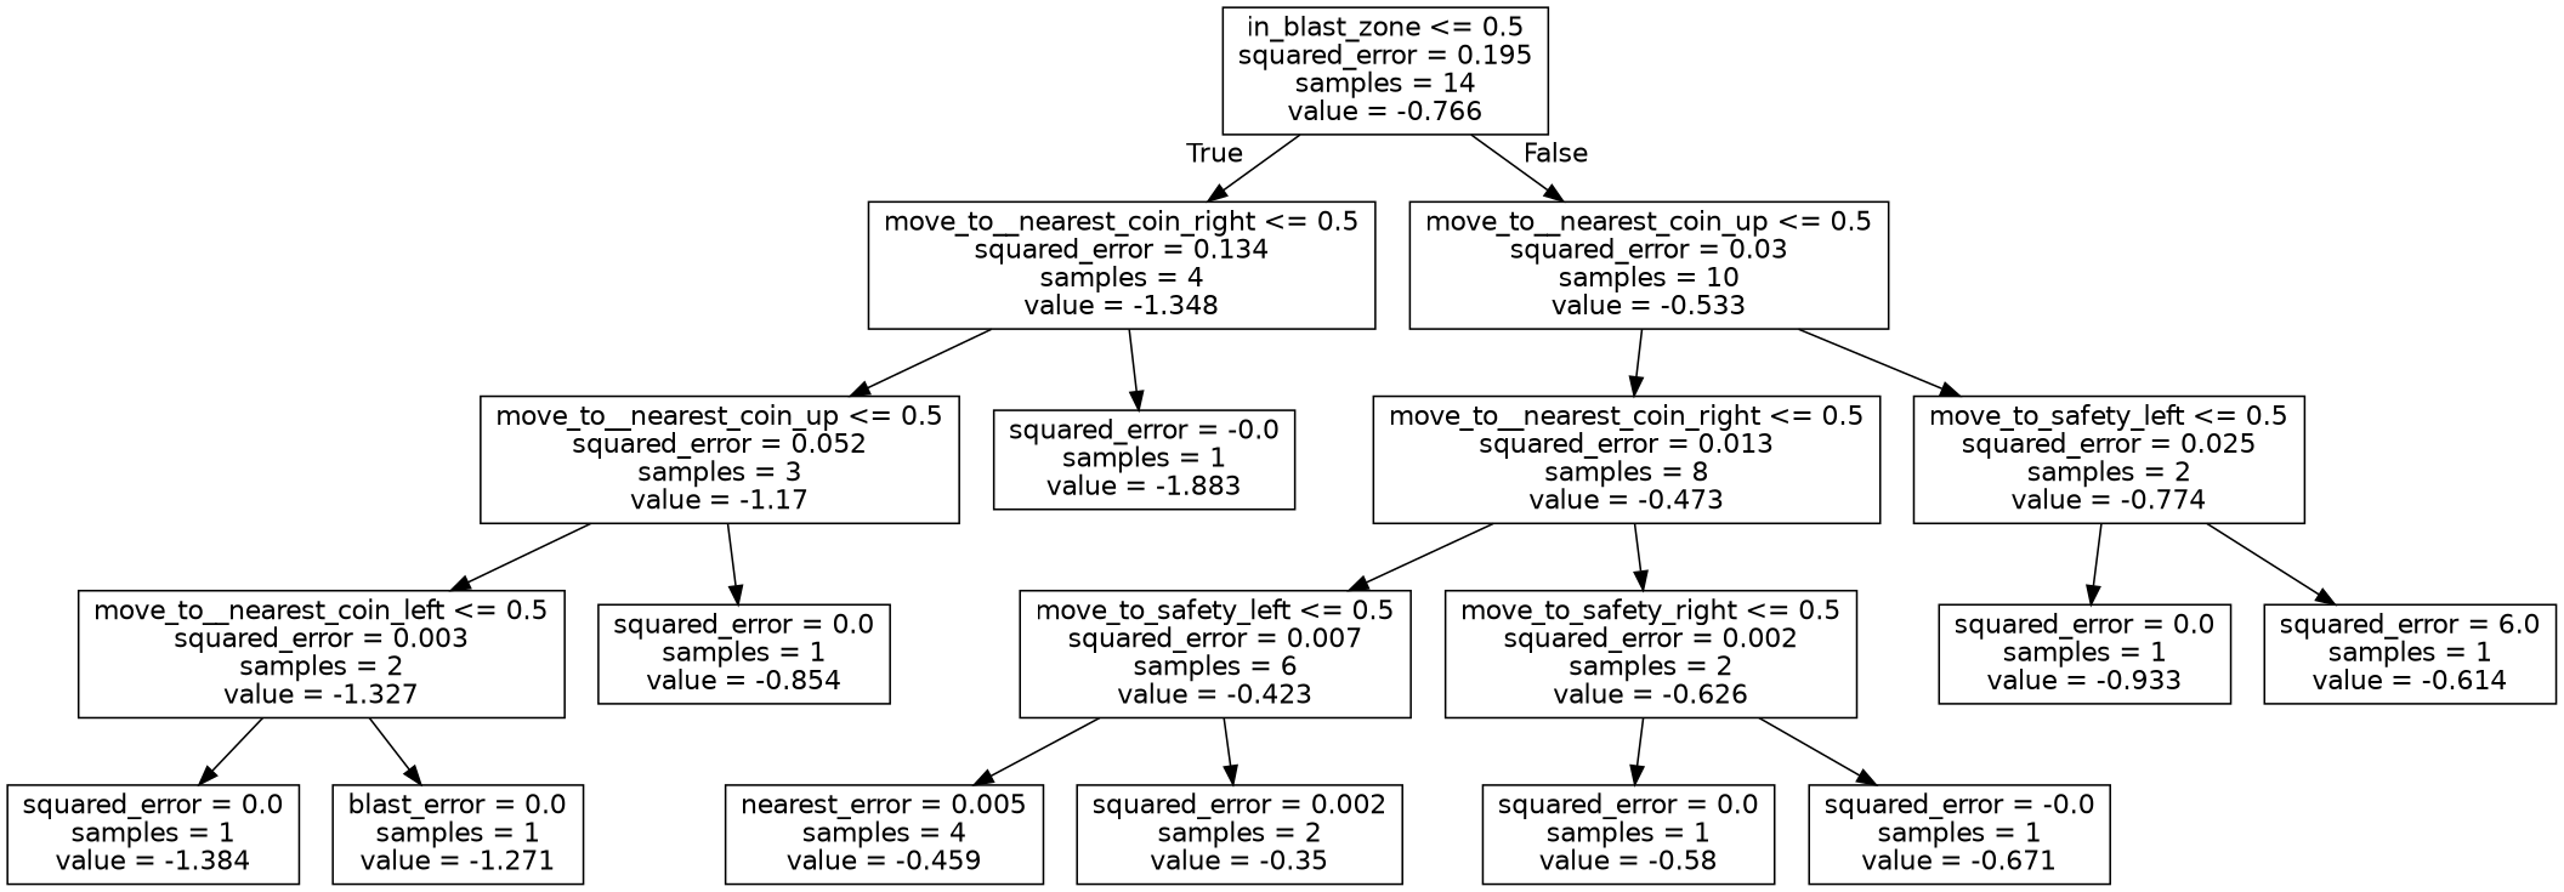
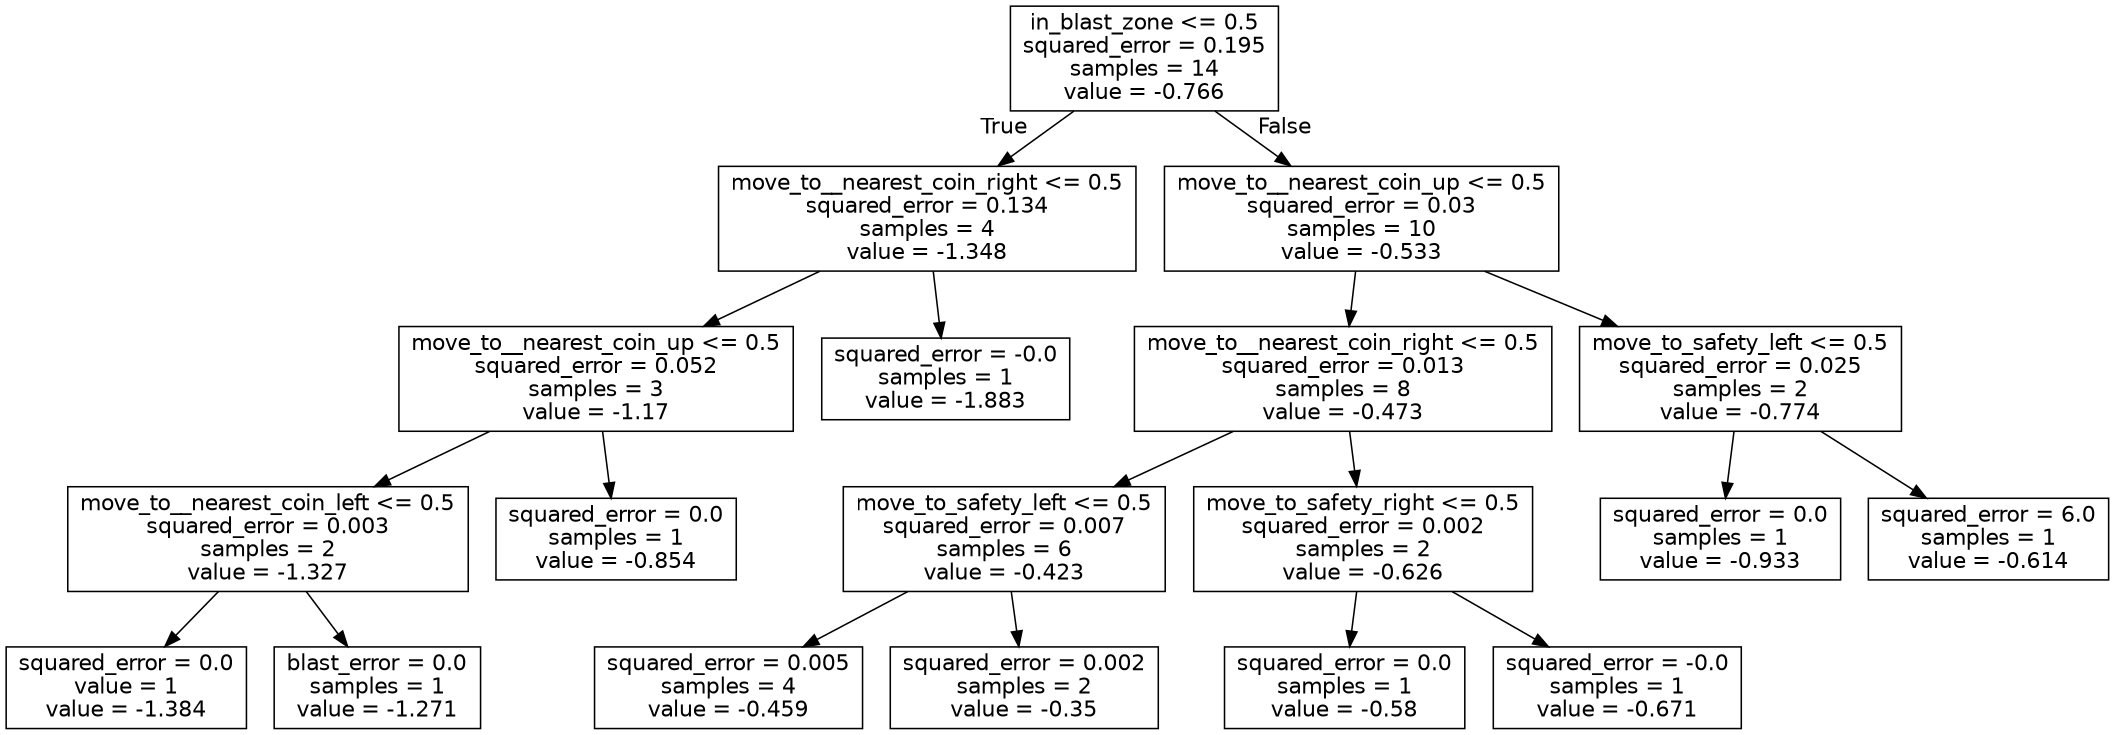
  digraph {
    node [fontname=helvetica shape=box]
    edge [fontname=helvetica]
    n1 [label="in_blast_zone <= 0.5\nsquared_error = 0.195\nsamples = 14\nvalue = -0.766"]
    n2 [label="move_to__nearest_coin_right <= 0.5\nsquared_error = 0.134\nsamples = 4\nvalue = -1.348"]
    n3 [label="move_to__nearest_coin_up <= 0.5\nsquared_error = 0.03\nsamples = 10\nvalue = -0.533"]
    n4 [label="move_to__nearest_coin_up <= 0.5\nsquared_error = 0.052\nsamples = 3\nvalue = -1.17"]
    n5 [label="squared_error = -0.0\nsamples = 1\nvalue = -1.883"]
    n6 [label="move_to__nearest_coin_right <= 0.5\nsquared_error = 0.013\nsamples = 8\nvalue = -0.473"]
    n7 [label="move_to_safety_left <= 0.5\nsquared_error = 0.025\nsamples = 2\nvalue = -0.774"]
    n8 [label="move_to__nearest_coin_left <= 0.5\nsquared_error = 0.003\nsamples = 2\nvalue = -1.327"]
    n9 [label="squared_error = 0.0\nsamples = 1\nvalue = -0.854"]
-   n10 [label="squared_error = 0.0\nsamples = 1\nvalue = -1.384"]
+   n10 [label="squared_error = 0.0\nvalue = 1\nvalue = -1.384"]
    n11 [label="blast_error = 0.0\nsamples = 1\nvalue = -1.271"]
    n12 [label="move_to_safety_left <= 0.5\nsquared_error = 0.007\nsamples = 6\nvalue = -0.423"]
    n13 [label="move_to_safety_right <= 0.5\nsquared_error = 0.002\nsamples = 2\nvalue = -0.626"]
    n14 [label="squared_error = 0.0\nsamples = 1\nvalue = -0.933"]
    n15 [label="squared_error = 6.0\nsamples = 1\nvalue = -0.614"]
-   n16 [label="nearest_error = 0.005\nsamples = 4\nvalue = -0.459"]
+   n16 [label="squared_error = 0.005\nsamples = 4\nvalue = -0.459"]
    n17 [label="squared_error = 0.002\nsamples = 2\nvalue = -0.35"]
    n18 [label="squared_error = 0.0\nsamples = 1\nvalue = -0.58"]
    n19 [label="squared_error = -0.0\nsamples = 1\nvalue = -0.671"]
    n1 -> n2 [headlabel=True labelangle=45 labeldistance=2.5]
    n1 -> n3 [headlabel=False labelangle=-45 labeldistance=2.5]
    n2 -> n4
    n2 -> n5
    n3 -> n6
    n3 -> n7
    n4 -> n8
    n4 -> n9
    n6 -> n12
    n6 -> n13
    n7 -> n14
    n7 -> n15
    n8 -> n10
    n8 -> n11
    n12 -> n16
    n12 -> n17
    n13 -> n18
    n13 -> n19
  }
